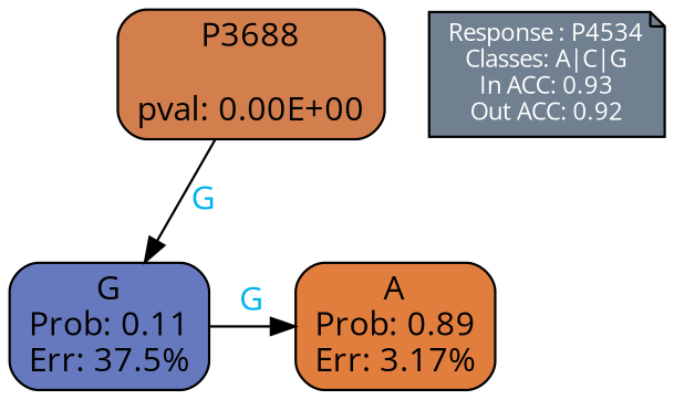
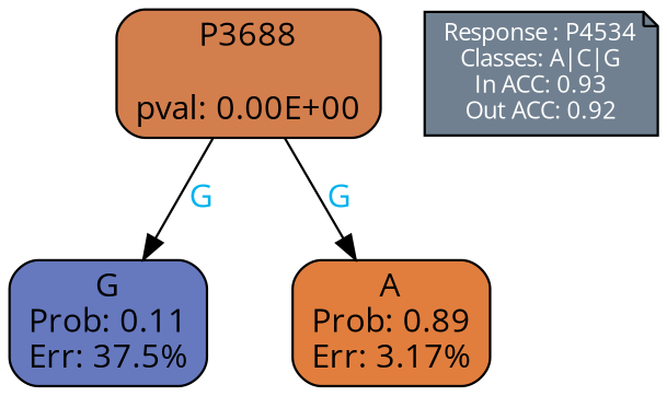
  digraph {
    fontname="Open Sans"
    ranksep=equally
    splines=polylines
    node [color=black fontname="Open Sans" shape=box style="filled, rounded"]
    edge [fontcolor=deepskyblue2 fontname="Open Sans"]
    n1 [fillcolor="#6679bf" label="G\nProb: 0.11\nErr: 37.5%"]
    n2 [fillcolor="#e17e3e" label="A\nProb: 0.89\nErr: 3.17%"]
    n3 [align=left fillcolor=slategray fontcolor=white fontsize=10 label="Response : P4534\nClasses: A|C|G\nIn ACC: 0.93\nOut ACC: 0.92\n" shape=note style=filled]
    n4 [fillcolor="#d37e4d" label="P3688\n\npval: 0.00E+00"]
    subgraph sub_1 {
      rank=same
      n1
      n2
    }
    subgraph sub_2 {
      rank=same
      n3
      n4
    }
    n4 -> n1 [label=G]
-   n1 -> n2 [label=G]
+   n4 -> n2 [label=G]
  }
